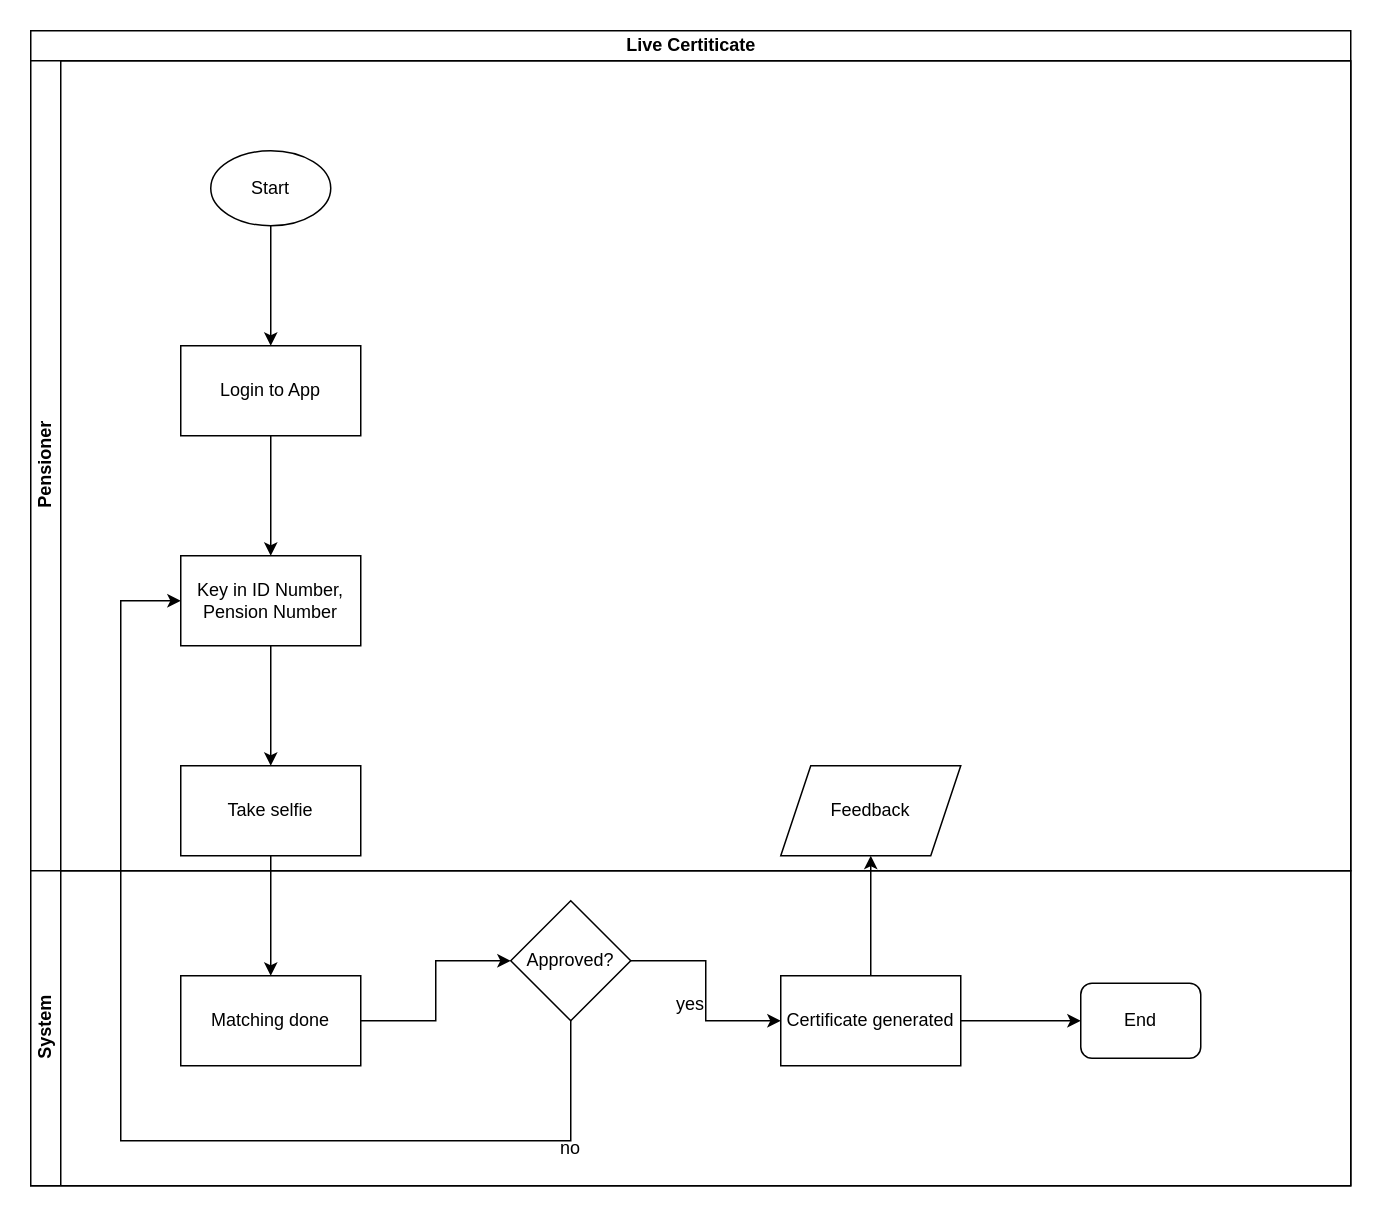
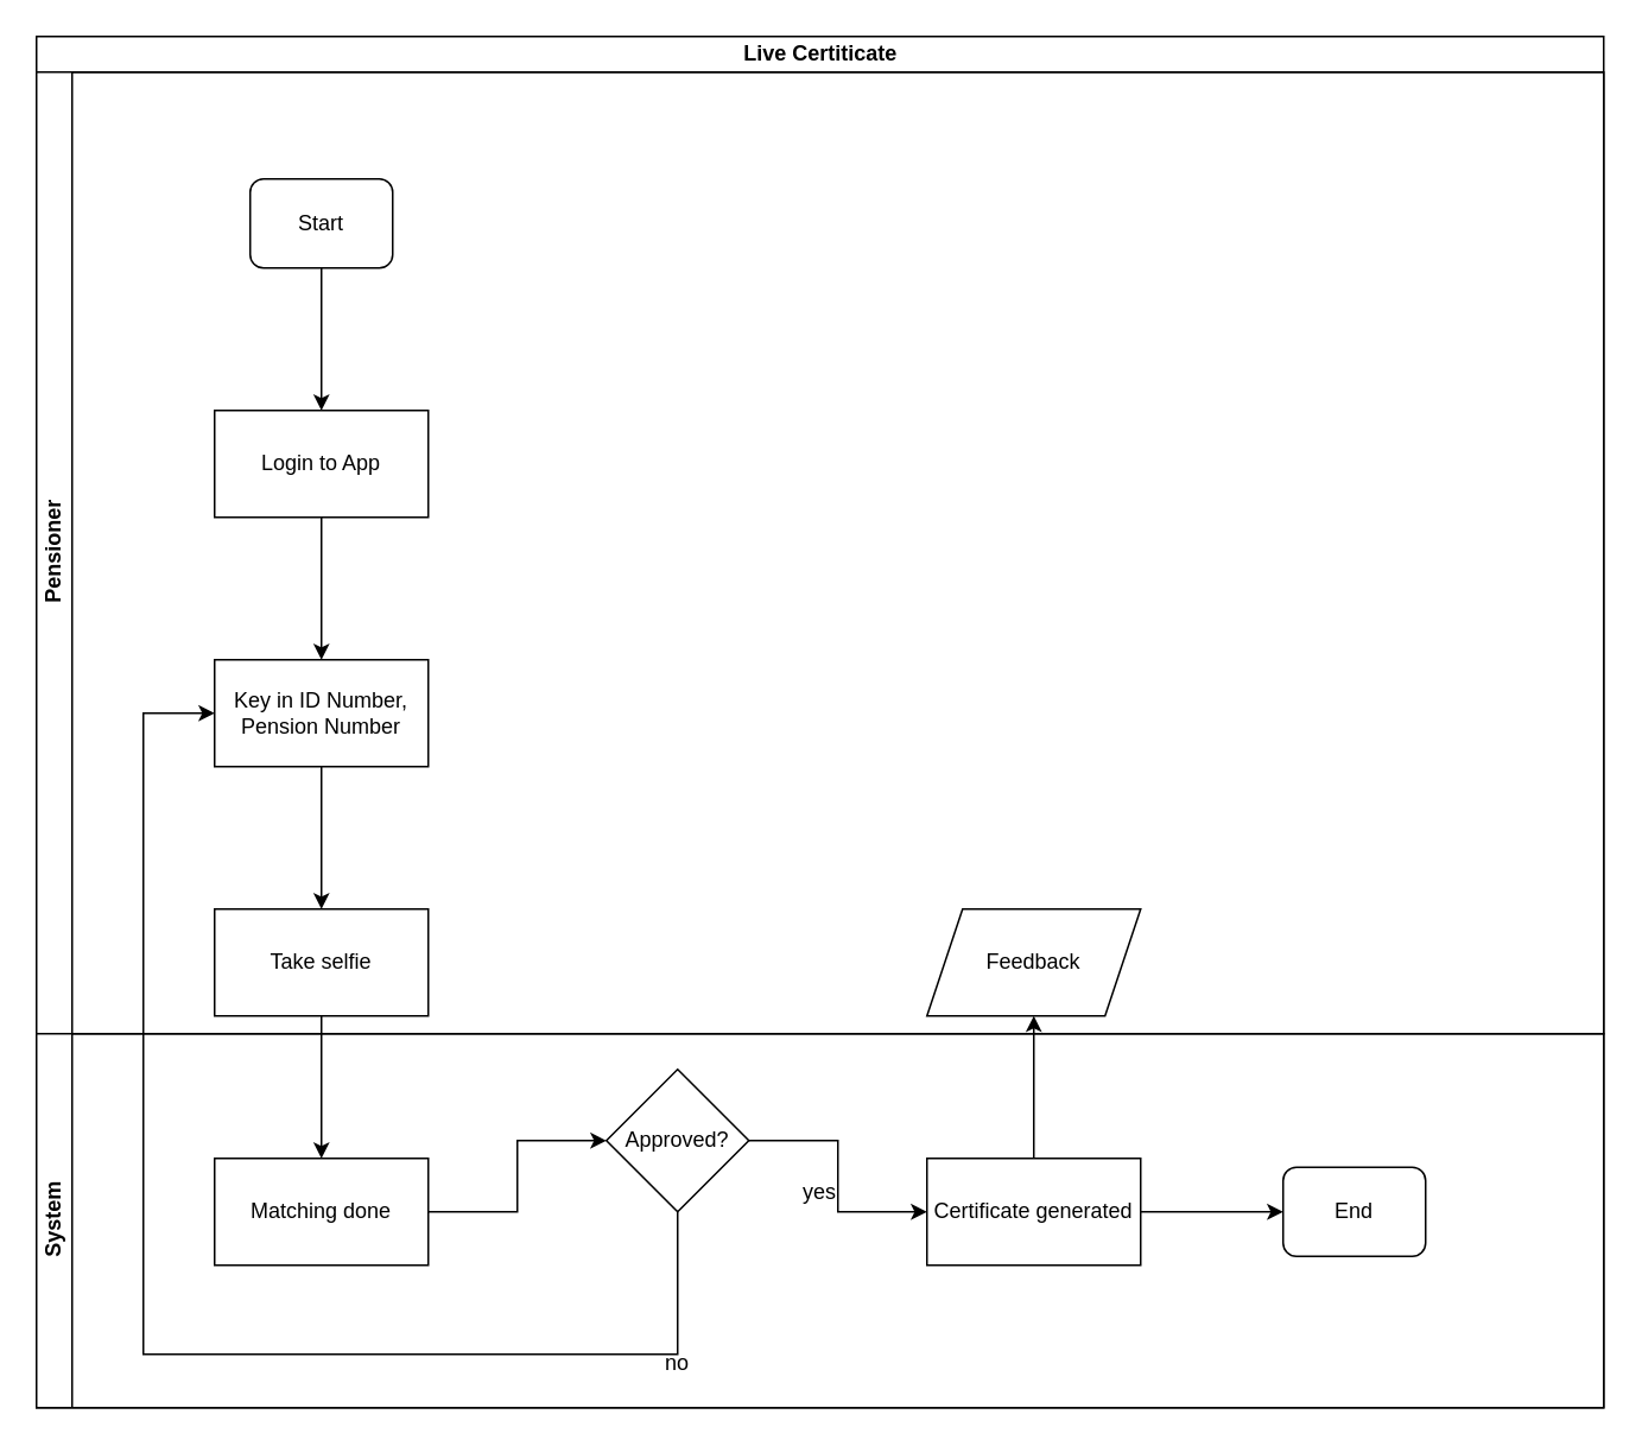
  <mxCell id="0" />
  <mxCell id="1" parent="0" />
  <mxCell id="2" value="Live Certiticate" style="swimlane;html=1;childLayout=stackLayout;resizeParent=1;resizeParentMax=0;horizontal=1;startSize=20;horizontalStack=0;" vertex="1" parent="1"><mxGeometry x="20" y="20" width="880" height="770" as="geometry" /></mxCell>
  <mxCell id="3" value="Pensioner" style="swimlane;html=1;startSize=20;horizontal=0;" vertex="1" parent="2"><mxGeometry y="20" width="880" height="540" as="geometry" /></mxCell>
  <mxCell id="4" value="Login to App" style="rounded=0;whiteSpace=wrap;html=1;" vertex="1" parent="3"><mxGeometry x="100" y="190" width="120" height="60" as="geometry" /></mxCell>
  <mxCell id="5" value="Feedback" style="shape=parallelogram;perimeter=parallelogramPerimeter;whiteSpace=wrap;html=1;fixedSize=1;rounded=0;" vertex="1" parent="3"><mxGeometry x="500" y="470" width="120" height="60" as="geometry" /></mxCell>
  <mxCell id="6" value="System" style="swimlane;html=1;startSize=20;horizontal=0;" vertex="1" parent="2"><mxGeometry y="560" width="880" height="210" as="geometry" /></mxCell>
  <mxCell id="7" value="Certificate generated" style="whiteSpace=wrap;html=1;rounded=0;" vertex="1" parent="6"><mxGeometry x="500" y="70" width="120" height="60" as="geometry" /></mxCell>
  <mxCell id="8" value="yes" style="text;html=1;strokeColor=none;fillColor=none;align=center;verticalAlign=middle;whiteSpace=wrap;rounded=0;" vertex="1" parent="6"><mxGeometry x="420" y="79" width="40" height="20" as="geometry" /></mxCell>
  <mxCell id="9" value="End" style="rounded=1;whiteSpace=wrap;html=1;" vertex="1" parent="6"><mxGeometry x="700" y="75" width="80" height="50" as="geometry" /></mxCell>
  <mxCell id="10" value="" style="edgeStyle=orthogonalEdgeStyle;rounded=0;orthogonalLoop=1;jettySize=auto;html=1;entryX=0;entryY=0.5;entryDx=0;entryDy=0;" edge="1" parent="6" source="7" target="9"><mxGeometry relative="1" as="geometry"><mxPoint x="700" y="100" as="targetPoint" /></mxGeometry></mxCell>
  <mxCell id="11" value="no" style="text;html=1;strokeColor=none;fillColor=none;align=center;verticalAlign=middle;whiteSpace=wrap;rounded=0;" vertex="1" parent="6"><mxGeometry x="340" y="175" width="40" height="20" as="geometry" /></mxCell>
  <mxCell id="12" value="" style="edgeStyle=orthogonalEdgeStyle;rounded=0;orthogonalLoop=1;jettySize=auto;html=1;" edge="1" parent="2" source="7" target="5"><mxGeometry relative="1" as="geometry" /></mxCell>
  <mxCell id="13" value="" style="edgeStyle=orthogonalEdgeStyle;rounded=0;orthogonalLoop=1;jettySize=auto;html=1;entryX=0.5;entryY=0;entryDx=0;entryDy=0;" edge="1" parent="1" source="14" target="4"><mxGeometry relative="1" as="geometry"><mxPoint x="180" y="230" as="targetPoint" /></mxGeometry></mxCell>
- <mxCell id="14" value="Start" style="ellipse;whiteSpace=wrap;html=1;" vertex="1" parent="1"><mxGeometry x="140" y="100" width="80" height="50" as="geometry" /></mxCell>
+ <mxCell id="14" value="Start" style="rounded=1;whiteSpace=wrap;html=1;" vertex="1" parent="1"><mxGeometry x="140" y="100" width="80" height="50" as="geometry" /></mxCell>
  <mxCell id="15" value="" style="edgeStyle=orthogonalEdgeStyle;rounded=0;orthogonalLoop=1;jettySize=auto;html=1;" edge="1" parent="1" source="16" target="19"><mxGeometry relative="1" as="geometry" /></mxCell>
  <mxCell id="16" value="Key in ID Number, Pension Number" style="whiteSpace=wrap;html=1;rounded=0;" vertex="1" parent="1"><mxGeometry x="120" y="370" width="120" height="60" as="geometry" /></mxCell>
  <mxCell id="17" value="" style="edgeStyle=orthogonalEdgeStyle;rounded=0;orthogonalLoop=1;jettySize=auto;html=1;" edge="1" parent="1" source="4" target="16"><mxGeometry relative="1" as="geometry" /></mxCell>
  <mxCell id="18" value="" style="edgeStyle=orthogonalEdgeStyle;rounded=0;orthogonalLoop=1;jettySize=auto;html=1;" edge="1" parent="1" source="19" target="21"><mxGeometry relative="1" as="geometry" /></mxCell>
  <mxCell id="19" value="Take selfie" style="whiteSpace=wrap;html=1;rounded=0;" vertex="1" parent="1"><mxGeometry x="120" y="510" width="120" height="60" as="geometry" /></mxCell>
  <mxCell id="20" value="" style="edgeStyle=orthogonalEdgeStyle;rounded=0;orthogonalLoop=1;jettySize=auto;html=1;" edge="1" parent="1" source="21" target="24"><mxGeometry relative="1" as="geometry" /></mxCell>
  <mxCell id="21" value="Matching done" style="whiteSpace=wrap;html=1;rounded=0;" vertex="1" parent="1"><mxGeometry x="120" y="650" width="120" height="60" as="geometry" /></mxCell>
  <mxCell id="22" value="" style="edgeStyle=orthogonalEdgeStyle;rounded=0;orthogonalLoop=1;jettySize=auto;html=1;" edge="1" parent="1" source="24" target="7"><mxGeometry relative="1" as="geometry" /></mxCell>
  <mxCell id="23" value="" style="edgeStyle=orthogonalEdgeStyle;rounded=0;orthogonalLoop=1;jettySize=auto;html=1;entryX=0;entryY=0.5;entryDx=0;entryDy=0;" edge="1" parent="1" source="24" target="16"><mxGeometry relative="1" as="geometry"><mxPoint x="380" y="810" as="targetPoint" /><Array as="points"><mxPoint x="380" y="760" /><mxPoint x="80" y="760" /><mxPoint x="80" y="400" /></Array></mxGeometry></mxCell>
  <mxCell id="24" value="Approved?" style="rhombus;whiteSpace=wrap;html=1;rounded=0;" vertex="1" parent="1"><mxGeometry x="340" y="600" width="80" height="80" as="geometry" /></mxCell>
